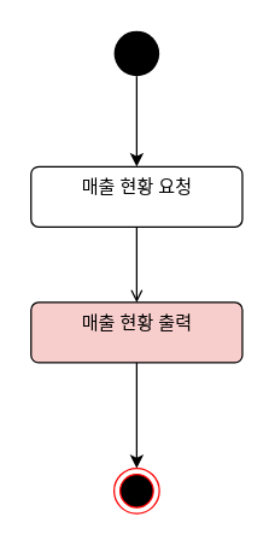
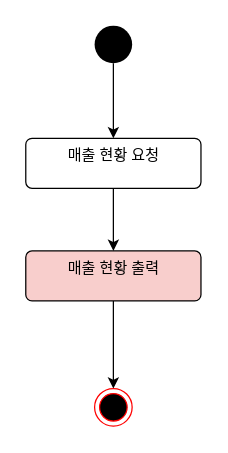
  <mxCell id="0" />
  <mxCell id="1" parent="0" />
  <mxCell id="2" style="edgeStyle=orthogonalEdgeStyle;rounded=0;orthogonalLoop=1;jettySize=auto;html=1;entryX=0.5;entryY=0;entryDx=0;entryDy=0;" edge="1" parent="1" source="3" target="5"><mxGeometry relative="1" as="geometry" /></mxCell>
  <mxCell id="3" value="" style="ellipse;fillColor=#000000;strokeColor=none;" vertex="1" parent="1"><mxGeometry x="75" y="20" width="30" height="30" as="geometry" /></mxCell>
- <mxCell id="4" style="edgeStyle=orthogonalEdgeStyle;rounded=0;orthogonalLoop=1;jettySize=auto;html=1;entryX=0.5;entryY=0;entryDx=0;entryDy=0;endArrow=open;" edge="1" parent="1" source="5" target="7"><mxGeometry relative="1" as="geometry" /></mxCell>
+ <mxCell id="4" style="edgeStyle=orthogonalEdgeStyle;rounded=0;orthogonalLoop=1;jettySize=auto;html=1;entryX=0.5;entryY=0;entryDx=0;entryDy=0;" edge="1" parent="1" source="5" target="7"><mxGeometry relative="1" as="geometry" /></mxCell>
  <mxCell id="5" value="매출 현황 요청" style="html=1;align=center;verticalAlign=top;rounded=1;absoluteArcSize=1;arcSize=10;dashed=0;" vertex="1" parent="1"><mxGeometry x="20" y="110" width="140" height="40" as="geometry" /></mxCell>
  <mxCell id="6" style="edgeStyle=orthogonalEdgeStyle;rounded=0;orthogonalLoop=1;jettySize=auto;html=1;entryX=0.5;entryY=0;entryDx=0;entryDy=0;" edge="1" parent="1" source="7" target="8"><mxGeometry relative="1" as="geometry" /></mxCell>
  <mxCell id="7" value="매출 현황 출력" style="html=1;align=center;verticalAlign=top;rounded=1;absoluteArcSize=1;arcSize=10;dashed=0;fillColor=#f8cecc;" vertex="1" parent="1"><mxGeometry x="20" y="200" width="140" height="40" as="geometry" /></mxCell>
  <mxCell id="8" value="" style="ellipse;html=1;shape=endState;fillColor=#000000;strokeColor=#ff0000;" vertex="1" parent="1"><mxGeometry x="75" y="310" width="30" height="30" as="geometry" /></mxCell>
